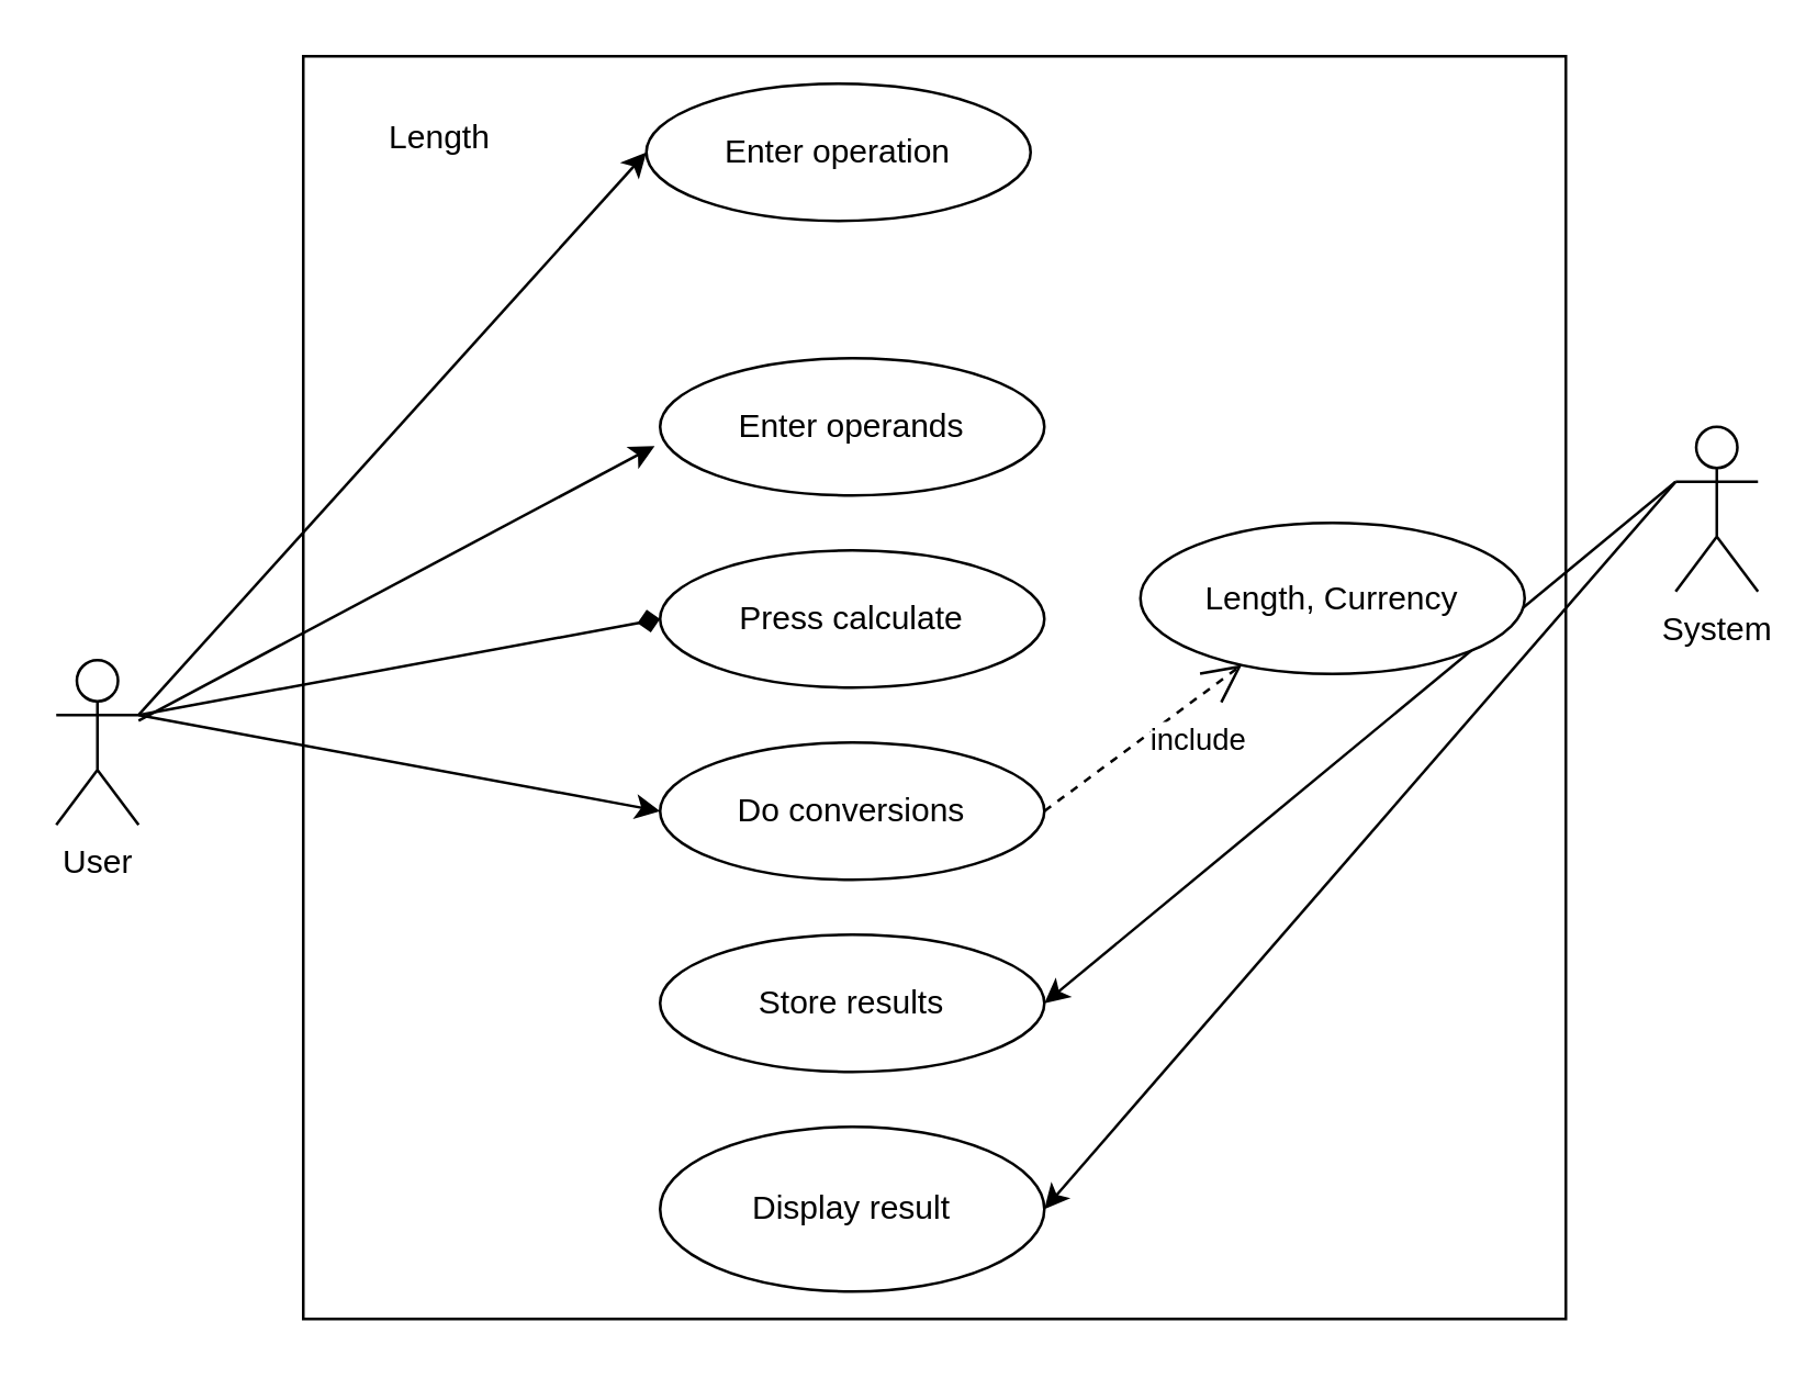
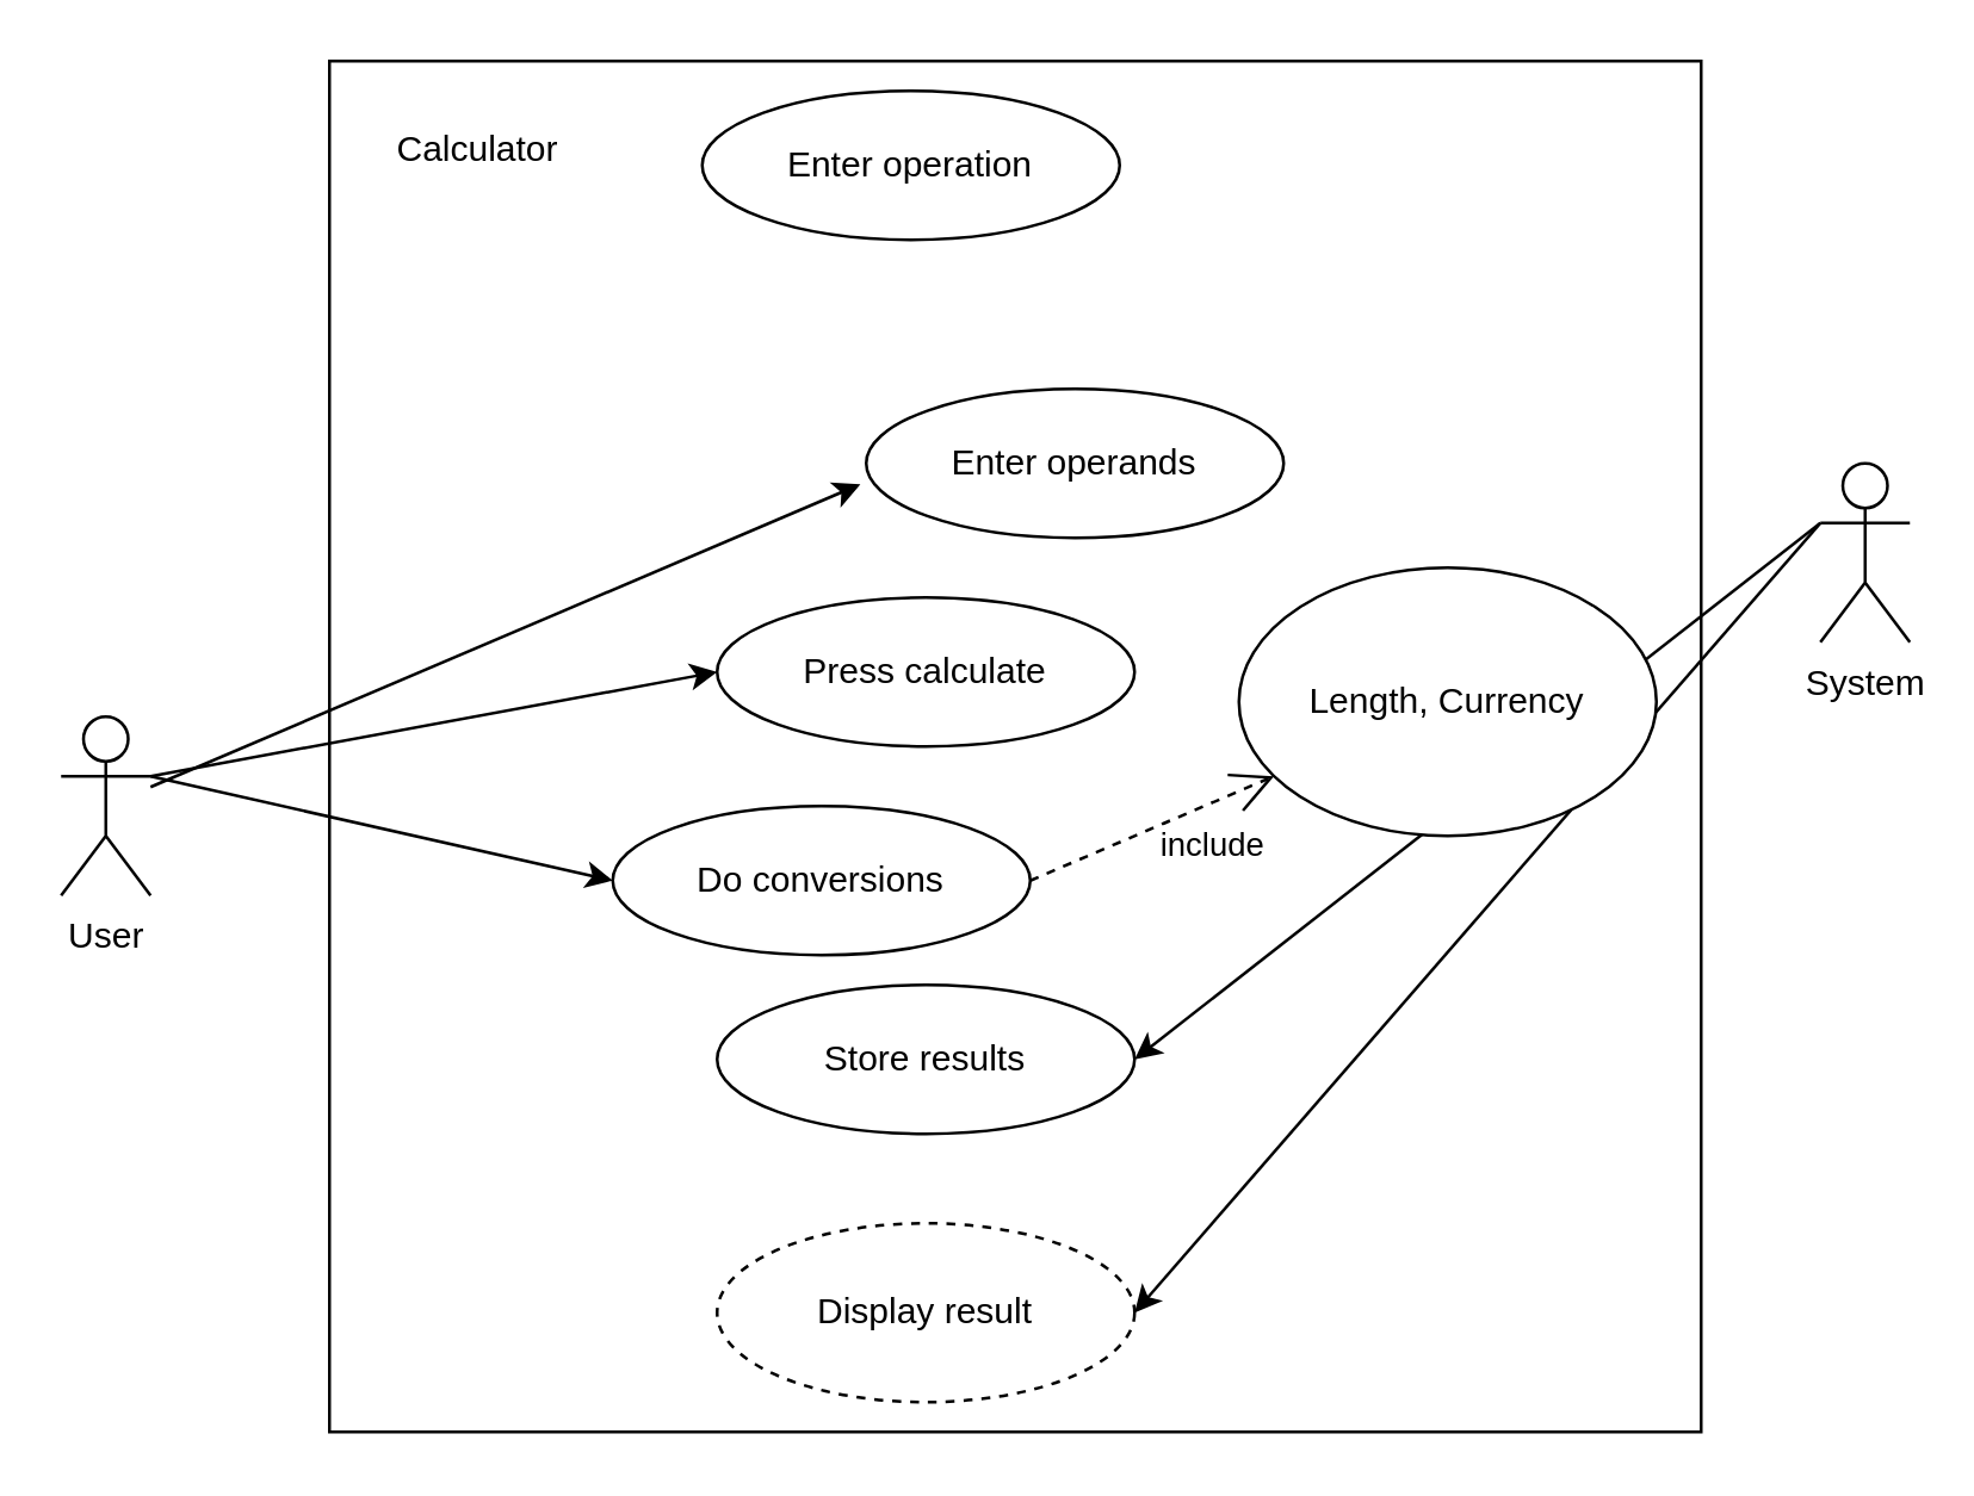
  <mxCell id="0" />
  <mxCell id="1" parent="0" />
  <mxCell id="2" value="User" style="shape=umlActor;verticalLabelPosition=bottom;verticalAlign=top;html=1;" vertex="1" parent="1"><mxGeometry x="20" y="240" width="30" height="60" as="geometry" /></mxCell>
  <mxCell id="3" value="" style="whiteSpace=wrap;html=1;aspect=fixed;" vertex="1" parent="1"><mxGeometry x="110" y="20" width="460" height="460" as="geometry" /></mxCell>
  <mxCell id="4" value="Enter operation" style="ellipse;whiteSpace=wrap;html=1;" vertex="1" parent="1"><mxGeometry x="235" y="30" width="140" height="50" as="geometry" /></mxCell>
- <mxCell id="5" value="Enter operands" style="ellipse;whiteSpace=wrap;html=1;" vertex="1" parent="1"><mxGeometry x="240" y="130" width="140" height="50" as="geometry" /></mxCell>
+ <mxCell id="5" value="Enter operands" style="ellipse;whiteSpace=wrap;html=1;" vertex="1" parent="1"><mxGeometry x="290" y="130" width="140" height="50" as="geometry" /></mxCell>
  <mxCell id="6" value="Press calculate" style="ellipse;whiteSpace=wrap;html=1;" vertex="1" parent="1"><mxGeometry x="240" y="200" width="140" height="50" as="geometry" /></mxCell>
- <mxCell id="7" value="Length" style="text;html=1;strokeColor=none;fillColor=none;align=center;verticalAlign=middle;whiteSpace=wrap;rounded=0;" vertex="1" parent="1"><mxGeometry x="140" y="40" width="40" height="20" as="geometry" /></mxCell>
- <mxCell id="8" value="Do conversions" style="ellipse;whiteSpace=wrap;html=1;" vertex="1" parent="1"><mxGeometry x="240" y="270" width="140" height="50" as="geometry" /></mxCell>
- <mxCell id="9" value="Store results" style="ellipse;whiteSpace=wrap;html=1;" vertex="1" parent="1"><mxGeometry x="240" y="340" width="140" height="50" as="geometry" /></mxCell>
- <mxCell id="10" value="Display result" style="ellipse;whiteSpace=wrap;html=1;" vertex="1" parent="1"><mxGeometry x="240" y="410" width="140" height="60" as="geometry" /></mxCell>
+ <mxCell id="7" value="Calculator" style="text;html=1;strokeColor=none;fillColor=none;align=center;verticalAlign=middle;whiteSpace=wrap;rounded=0;" vertex="1" parent="1"><mxGeometry x="140" y="40" width="40" height="20" as="geometry" /></mxCell>
+ <mxCell id="8" value="Do conversions" style="ellipse;whiteSpace=wrap;html=1;" vertex="1" parent="1"><mxGeometry x="205" y="270" width="140" height="50" as="geometry" /></mxCell>
+ <mxCell id="9" value="Store results" style="ellipse;whiteSpace=wrap;html=1;" vertex="1" parent="1"><mxGeometry x="240" y="330" width="140" height="50" as="geometry" /></mxCell>
+ <mxCell id="10" value="Display result" style="ellipse;whiteSpace=wrap;html=1;dashed=1;" vertex="1" parent="1"><mxGeometry x="240" y="410" width="140" height="60" as="geometry" /></mxCell>
  <mxCell id="11" value="System&lt;br&gt;" style="shape=umlActor;verticalLabelPosition=bottom;verticalAlign=top;html=1;" vertex="1" parent="1"><mxGeometry x="610" y="155" width="30" height="60" as="geometry" /></mxCell>
- <mxCell id="12" value="" style="endArrow=classic;html=1;entryX=0;entryY=0.5;entryDx=0;entryDy=0;exitX=1;exitY=0.333;exitDx=0;exitDy=0;exitPerimeter=0;" edge="1" parent="1" source="2" target="4"><mxGeometry width="50" height="50" relative="1" as="geometry"><mxPoint x="80" y="260" as="sourcePoint" /><mxPoint x="420" y="290" as="targetPoint" /><Array as="points" /></mxGeometry></mxCell>
  <mxCell id="13" value="" style="endArrow=classic;html=1;entryX=-0.014;entryY=0.64;entryDx=0;entryDy=0;entryPerimeter=0;" edge="1" parent="1" source="2" target="5"><mxGeometry width="50" height="50" relative="1" as="geometry"><mxPoint x="370" y="340" as="sourcePoint" /><mxPoint x="420" y="290" as="targetPoint" /></mxGeometry></mxCell>
- <mxCell id="14" value="" style="endArrow=diamond;html=1;entryX=0;entryY=0.5;entryDx=0;entryDy=0;exitX=1;exitY=0.333;exitDx=0;exitDy=0;exitPerimeter=0;" edge="1" parent="1" source="2" target="6"><mxGeometry width="50" height="50" relative="1" as="geometry"><mxPoint x="370" y="340" as="sourcePoint" /><mxPoint x="420" y="290" as="targetPoint" /></mxGeometry></mxCell>
+ <mxCell id="14" value="" style="endArrow=classic;html=1;entryX=0;entryY=0.5;entryDx=0;entryDy=0;exitX=1;exitY=0.333;exitDx=0;exitDy=0;exitPerimeter=0;" edge="1" parent="1" source="2" target="6"><mxGeometry width="50" height="50" relative="1" as="geometry"><mxPoint x="370" y="340" as="sourcePoint" /><mxPoint x="420" y="290" as="targetPoint" /></mxGeometry></mxCell>
  <mxCell id="15" value="" style="endArrow=classic;html=1;entryX=0;entryY=0.5;entryDx=0;entryDy=0;" edge="1" parent="1" target="8"><mxGeometry width="50" height="50" relative="1" as="geometry"><mxPoint x="50" y="260" as="sourcePoint" /><mxPoint x="420" y="290" as="targetPoint" /></mxGeometry></mxCell>
  <mxCell id="16" value="" style="endArrow=classic;html=1;entryX=1;entryY=0.5;entryDx=0;entryDy=0;exitX=0;exitY=0.333;exitDx=0;exitDy=0;exitPerimeter=0;" edge="1" parent="1" source="11" target="9"><mxGeometry width="50" height="50" relative="1" as="geometry"><mxPoint x="370" y="340" as="sourcePoint" /><mxPoint x="420" y="290" as="targetPoint" /></mxGeometry></mxCell>
  <mxCell id="17" value="" style="endArrow=classic;html=1;entryX=1;entryY=0.5;entryDx=0;entryDy=0;exitX=0;exitY=0.333;exitDx=0;exitDy=0;exitPerimeter=0;" edge="1" parent="1" source="11" target="10"><mxGeometry width="50" height="50" relative="1" as="geometry"><mxPoint x="610" y="260" as="sourcePoint" /><mxPoint x="420" y="290" as="targetPoint" /></mxGeometry></mxCell>
- <mxCell id="18" value="Length, Currency" style="ellipse;whiteSpace=wrap;html=1;" vertex="1" parent="1"><mxGeometry x="415" y="190" width="140" height="55" as="geometry" /></mxCell>
+ <mxCell id="18" value="Length, Currency" style="ellipse;whiteSpace=wrap;html=1;" vertex="1" parent="1"><mxGeometry x="415" y="190" width="140" height="90" as="geometry" /></mxCell>
  <mxCell id="19" value="include" style="endArrow=open;endSize=12;dashed=1;html=1;exitX=1;exitY=0.5;exitDx=0;exitDy=0;" edge="1" parent="1" source="8" target="18"><mxGeometry x="0.371" y="-12" width="160" relative="1" as="geometry"><mxPoint x="310" y="220" as="sourcePoint" /><mxPoint x="470" y="220" as="targetPoint" /><mxPoint y="1" as="offset" /></mxGeometry></mxCell>
